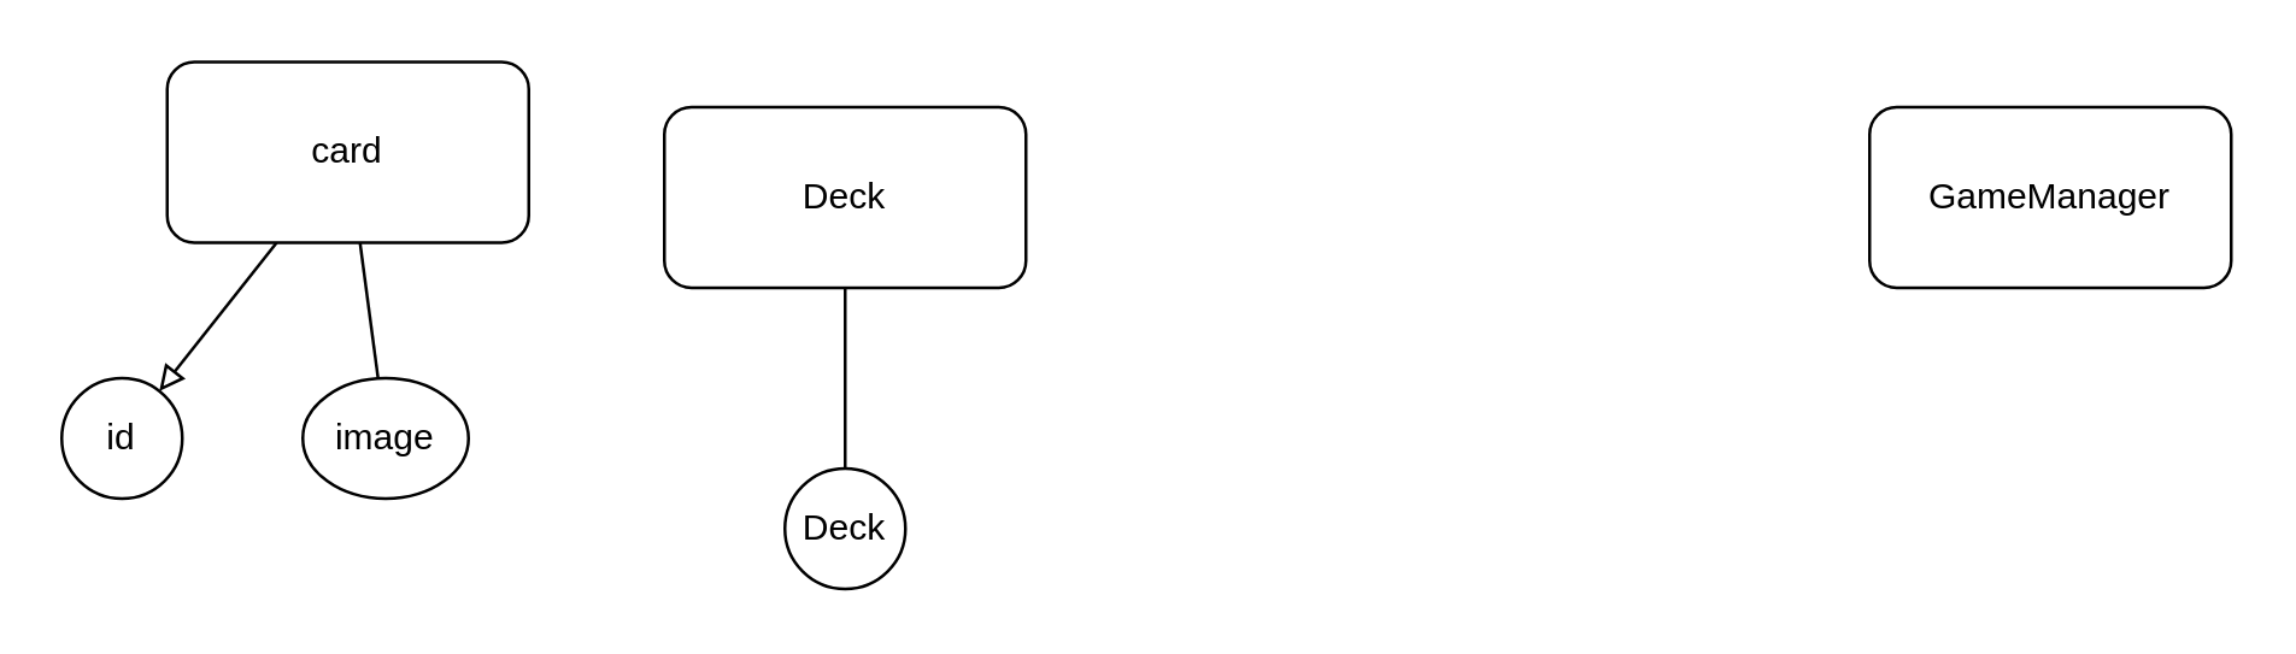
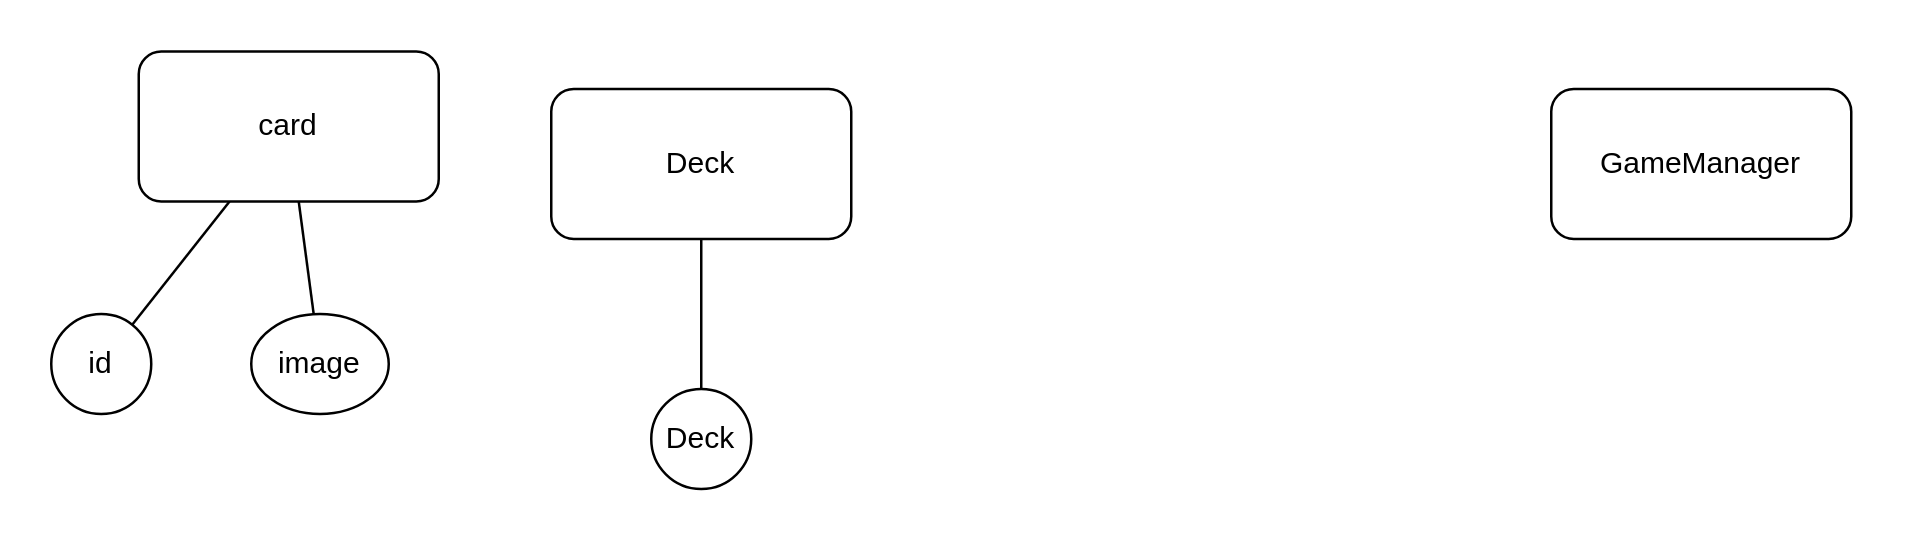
  <mxCell id="0" />
  <mxCell id="1" parent="0" />
- <mxCell id="2" style="edgeStyle=none;html=1;endArrow=block;endFill=0;" edge="1" parent="1" source="4" target="6"><mxGeometry relative="1" as="geometry" /></mxCell>
+ <mxCell id="2" style="edgeStyle=none;html=1;endArrow=none;endFill=0;" edge="1" parent="1" source="4" target="6"><mxGeometry relative="1" as="geometry" /></mxCell>
  <mxCell id="3" style="edgeStyle=none;html=1;endArrow=none;endFill=0;" edge="1" parent="1" source="4" target="7"><mxGeometry relative="1" as="geometry" /></mxCell>
  <mxCell id="4" value="card" style="rounded=1;whiteSpace=wrap;html=1;" vertex="1" parent="1"><mxGeometry x="55" y="20" width="120" height="60" as="geometry" /></mxCell>
  <mxCell id="5" value="GameManager" style="rounded=1;whiteSpace=wrap;html=1;" vertex="1" parent="1"><mxGeometry x="620" y="35" width="120" height="60" as="geometry" /></mxCell>
  <mxCell id="6" value="id" style="ellipse;whiteSpace=wrap;html=1;" vertex="1" parent="1"><mxGeometry x="20" y="125" width="40" height="40" as="geometry" /></mxCell>
  <mxCell id="7" value="image" style="ellipse;whiteSpace=wrap;html=1;" vertex="1" parent="1"><mxGeometry x="100" y="125" width="55" height="40" as="geometry" /></mxCell>
  <mxCell id="8" style="edgeStyle=none;html=1;endArrow=none;endFill=0;" edge="1" parent="1" source="9" target="10"><mxGeometry relative="1" as="geometry" /></mxCell>
  <mxCell id="9" value="Deck" style="rounded=1;whiteSpace=wrap;html=1;" vertex="1" parent="1"><mxGeometry x="220" y="35" width="120" height="60" as="geometry" /></mxCell>
  <mxCell id="10" value="Deck" style="ellipse;whiteSpace=wrap;html=1;" vertex="1" parent="1"><mxGeometry x="260" y="155" width="40" height="40" as="geometry" /></mxCell>
